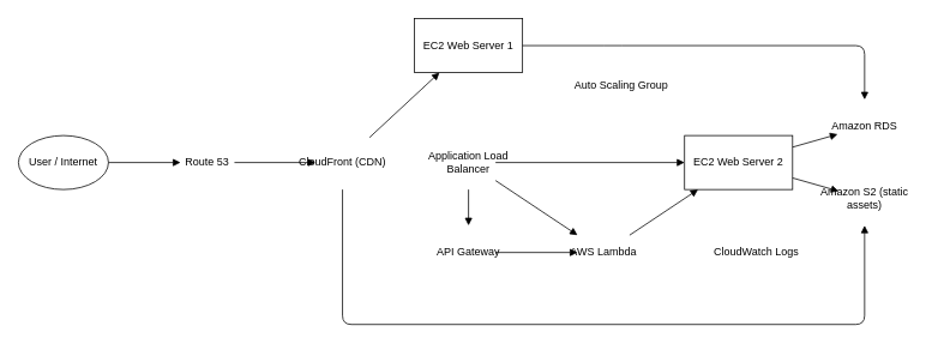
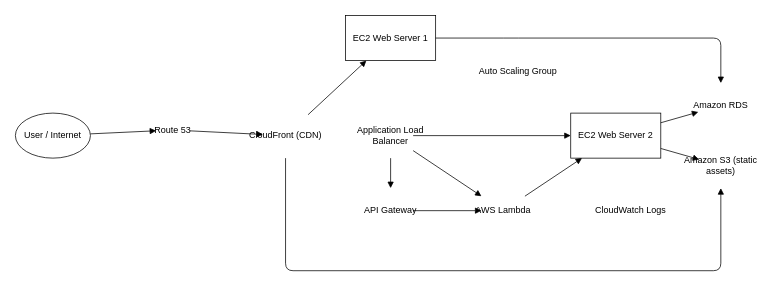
  <mxCell id="0" />
  <mxCell id="1" parent="0" />
  <mxCell id="2" value="User / Internet" style="shape=ellipse;whiteSpace=wrap;html=1;" parent="1" vertex="1"><mxGeometry x="20" y="150" width="100" height="60" as="geometry" /></mxCell>
- <mxCell id="3" value="Route 53" style="shape=mxgraph.aws4.route_53;whiteSpace=wrap;html=1;" parent="1" vertex="1"><mxGeometry x="180" y="150" width="100" height="60" as="geometry" /></mxCell>
+ <mxCell id="3" value="Route 53" style="shape=mxgraph.aws4.route_53;whiteSpace=wrap;html=1;" parent="1" vertex="1"><mxGeometry x="180" y="150" width="100" height="45" as="geometry" /></mxCell>
  <mxCell id="4" value="CloudFront (CDN)" style="shape=mxgraph.aws4.cloudfront;whiteSpace=wrap;html=1;" parent="1" vertex="1"><mxGeometry x="330" y="150" width="100" height="60" as="geometry" /></mxCell>
  <mxCell id="5" value="Application Load Balancer" style="shape=mxgraph.aws4.application_load_balancer;whiteSpace=wrap;html=1;" parent="1" vertex="1"><mxGeometry x="460" y="150" width="120" height="60" as="geometry" /></mxCell>
  <mxCell id="6" value="Auto Scaling Group" style="shape=mxgraph.aws4.auto_scaling;whiteSpace=wrap;html=1;" parent="1" vertex="1"><mxGeometry x="620" y="70" width="140" height="50" as="geometry" /></mxCell>
  <mxCell id="7" value="EC2 Web Server 1" style="shape=mxgraph.aws4.ec2_instance;whiteSpace=wrap;html=1;" parent="1" vertex="1"><mxGeometry x="460" y="20" width="120" height="60" as="geometry" /></mxCell>
  <mxCell id="8" value="EC2 Web Server 2" style="shape=mxgraph.aws4.ec2_instance;whiteSpace=wrap;html=1;" parent="1" vertex="1"><mxGeometry x="760" y="150" width="120" height="60" as="geometry" /></mxCell>
  <mxCell id="9" value="Amazon RDS" style="shape=mxgraph.aws4.rds;whiteSpace=wrap;html=1;" parent="1" vertex="1"><mxGeometry x="900" y="110" width="120" height="60" as="geometry" /></mxCell>
- <mxCell id="10" value="Amazon S2 (static assets)" style="shape=mxgraph.aws4.s3;whiteSpace=wrap;html=1;" parent="1" vertex="1"><mxGeometry x="900" y="190" width="120" height="60" as="geometry" /></mxCell>
+ <mxCell id="10" value="Amazon S3 (static assets)" style="shape=mxgraph.aws4.s3;whiteSpace=wrap;html=1;" parent="1" vertex="1"><mxGeometry x="900" y="190" width="120" height="60" as="geometry" /></mxCell>
  <mxCell id="11" value="API Gateway" style="shape=mxgraph.aws4.api_gateway;whiteSpace=wrap;html=1;" parent="1" vertex="1"><mxGeometry x="460" y="250" width="120" height="60" as="geometry" /></mxCell>
  <mxCell id="12" value="AWS Lambda" style="shape=mxgraph.aws4.lambda;whiteSpace=wrap;html=1;" parent="1" vertex="1"><mxGeometry x="620" y="250" width="100" height="60" as="geometry" /></mxCell>
  <mxCell id="13" value="CloudWatch Logs" style="shape=mxgraph.aws4.cloudwatch;whiteSpace=wrap;html=1;" parent="1" vertex="1"><mxGeometry x="790" y="250" width="100" height="60" as="geometry" /></mxCell>
  <mxCell id="14" style="endArrow=block;" parent="1" source="2" target="3" edge="1"><mxGeometry relative="1" as="geometry" /></mxCell>
  <mxCell id="15" style="endArrow=block;" parent="1" source="3" target="4" edge="1"><mxGeometry relative="1" as="geometry" /></mxCell>
  <mxCell id="16" style="endArrow=block;" parent="1" source="4" target="7" edge="1"><mxGeometry relative="1" as="geometry" /></mxCell>
  <mxCell id="17" style="endArrow=block;" parent="1" source="5" target="12" edge="1"><mxGeometry relative="1" as="geometry" /></mxCell>
  <mxCell id="18" style="endArrow=block;" parent="1" source="5" target="8" edge="1"><mxGeometry relative="1" as="geometry"><Array as="points" /></mxGeometry></mxCell>
  <mxCell id="19" style="endArrow=block;" parent="1" source="7" target="9" edge="1"><mxGeometry relative="1" as="geometry"><Array as="points"><mxPoint x="680" y="50" /><mxPoint x="960" y="50" /></Array></mxGeometry></mxCell>
  <mxCell id="20" style="endArrow=block;" parent="1" source="8" target="9" edge="1"><mxGeometry relative="1" as="geometry" /></mxCell>
  <mxCell id="21" style="endArrow=block;" parent="1" source="8" target="10" edge="1"><mxGeometry relative="1" as="geometry" /></mxCell>
  <mxCell id="22" style="endArrow=block;" parent="1" source="4" target="10" edge="1"><mxGeometry relative="1" as="geometry"><Array as="points"><mxPoint x="380" y="360" /><mxPoint x="960" y="360" /></Array></mxGeometry></mxCell>
  <mxCell id="23" style="endArrow=block;" parent="1" source="5" target="11" edge="1"><mxGeometry relative="1" as="geometry" /></mxCell>
  <mxCell id="24" style="endArrow=block;" parent="1" source="11" target="12" edge="1"><mxGeometry relative="1" as="geometry" /></mxCell>
  <mxCell id="25" style="endArrow=block;" parent="1" source="12" target="8" edge="1"><mxGeometry relative="1" as="geometry" /></mxCell>
